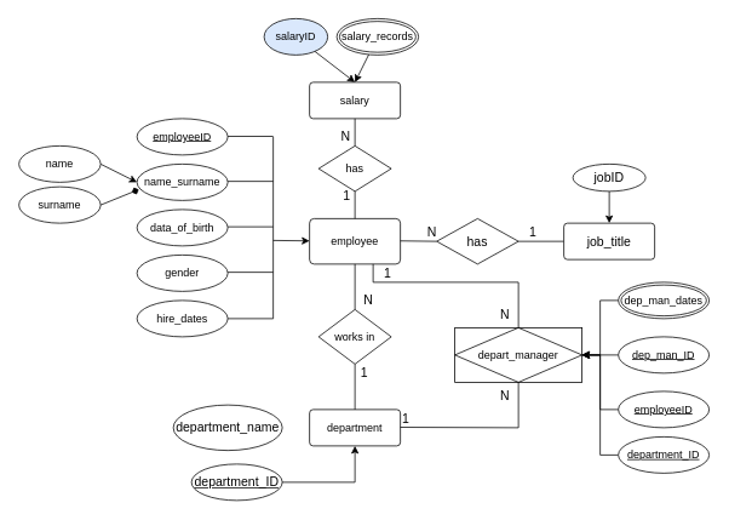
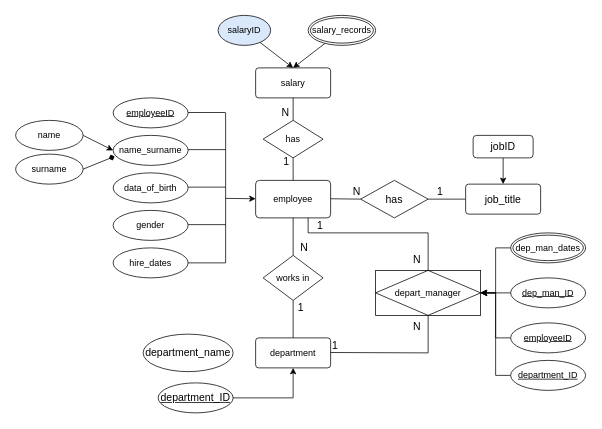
  <mxCell id="0" />
  <mxCell id="1" parent="0" />
  <mxCell id="2" value="employeeID" style="ellipse;whiteSpace=wrap;html=1;align=center;fontStyle=4;" vertex="1" parent="1"><mxGeometry x="150" width="100" height="40" as="geometry" y="130" /></mxCell>
  <mxCell id="3" value="gender" style="ellipse;whiteSpace=wrap;html=1;align=center;" vertex="1" parent="1"><mxGeometry x="150" y="280" width="100" height="40" as="geometry" /></mxCell>
  <mxCell id="4" value="data_of_birth" style="ellipse;whiteSpace=wrap;html=1;align=center;" vertex="1" parent="1"><mxGeometry x="150" y="230" width="100" height="40" as="geometry" /></mxCell>
  <mxCell id="5" value="name_surname" style="ellipse;whiteSpace=wrap;html=1;align=center;" vertex="1" parent="1"><mxGeometry x="150" y="180" width="100" height="40" as="geometry" /></mxCell>
  <mxCell id="6" style="edgeStyle=none;rounded=0;orthogonalLoop=1;jettySize=auto;html=1;exitX=1;exitY=1;exitDx=0;exitDy=0;" edge="1" parent="1"><mxGeometry relative="1" as="geometry"><mxPoint x="450" y="290" as="sourcePoint" /><mxPoint x="450" y="290" as="targetPoint" /></mxGeometry></mxCell>
  <mxCell id="7" value="department" style="rounded=1;arcSize=10;whiteSpace=wrap;html=1;align=center;" vertex="1" parent="1"><mxGeometry x="340" y="450" width="100" height="40" as="geometry" /></mxCell>
  <mxCell id="8" value="employee" style="rounded=1;arcSize=10;whiteSpace=wrap;html=1;align=center;" vertex="1" parent="1"><mxGeometry x="340" y="240" width="100" height="50" as="geometry" /></mxCell>
  <mxCell id="9" value="works in" style="shape=rhombus;perimeter=rhombusPerimeter;whiteSpace=wrap;html=1;align=center;" vertex="1" parent="1"><mxGeometry x="350" y="340" width="80" height="60" as="geometry" /></mxCell>
  <mxCell id="10" value="" style="endArrow=none;html=1;rounded=0;exitX=0.5;exitY=0;exitDx=0;exitDy=0;entryX=0.5;entryY=1;entryDx=0;entryDy=0;" edge="1" parent="1" source="7" target="9"><mxGeometry relative="1" as="geometry"><mxPoint x="520" y="370" as="sourcePoint" /><mxPoint x="380" y="410" as="targetPoint" /></mxGeometry></mxCell>
  <mxCell id="11" value="" style="endArrow=none;html=1;rounded=0;fontSize=14;entryX=0.5;entryY=1;entryDx=0;entryDy=0;exitX=0.5;exitY=0;exitDx=0;exitDy=0;" edge="1" parent="1" source="9" target="8"><mxGeometry width="50" height="50" relative="1" as="geometry"><mxPoint x="390" y="340" as="sourcePoint" /><mxPoint x="390" y="300" as="targetPoint" /></mxGeometry></mxCell>
  <mxCell id="12" value="&lt;span style=&quot;font-size: 14px;&quot;&gt;N&lt;/span&gt;" style="resizable=0;html=1;align=right;verticalAlign=bottom;" connectable="0" vertex="1" parent="1"><mxGeometry x="410" y="340" as="geometry" /></mxCell>
  <mxCell id="13" value="" style="endArrow=none;html=1;rounded=0;fontSize=14;exitX=1;exitY=0.5;exitDx=0;exitDy=0;entryX=0;entryY=0.5;entryDx=0;entryDy=0;" edge="1" parent="1"><mxGeometry width="50" height="50" relative="1" as="geometry"><mxPoint x="570" y="265" as="sourcePoint" /><mxPoint x="620" y="265" as="targetPoint" /></mxGeometry></mxCell>
  <mxCell id="14" value="" style="endArrow=none;html=1;rounded=0;fontSize=14;exitX=1;exitY=0.5;exitDx=0;exitDy=0;" edge="1" parent="1"><mxGeometry width="50" height="50" relative="1" as="geometry"><mxPoint x="440" y="264.5" as="sourcePoint" /><mxPoint x="480" y="265" as="targetPoint" /></mxGeometry></mxCell>
  <mxCell id="15" value="&lt;span style=&quot;font-size: 14px;&quot;&gt;1&lt;/span&gt;" style="resizable=0;html=1;align=right;verticalAlign=bottom;" connectable="0" vertex="1" parent="1"><mxGeometry x="590" y="265" as="geometry" /></mxCell>
  <mxCell id="16" value="&lt;span style=&quot;font-size: 14px;&quot;&gt;N&lt;/span&gt;" style="resizable=0;html=1;align=right;verticalAlign=bottom;" connectable="0" vertex="1" parent="1"><mxGeometry x="480" y="265" as="geometry" /></mxCell>
  <mxCell id="17" value="has" style="shape=rhombus;perimeter=rhombusPerimeter;whiteSpace=wrap;html=1;align=center;fontSize=14;" vertex="1" parent="1"><mxGeometry x="480" y="240" width="90" height="50" as="geometry" /></mxCell>
  <mxCell id="18" value="job_title" style="rounded=1;arcSize=10;whiteSpace=wrap;html=1;align=center;fontSize=14;" vertex="1" parent="1"><mxGeometry x="620" y="245" width="100" height="40" as="geometry" /></mxCell>
  <mxCell id="19" value="" style="edgeStyle=none;rounded=0;orthogonalLoop=1;jettySize=auto;html=1;fontSize=14;" edge="1" parent="1" source="20" target="18"><mxGeometry relative="1" as="geometry" /></mxCell>
- <mxCell id="20" value="jobID" style="ellipse;whiteSpace=wrap;html=1;align=center;fontSize=14;" vertex="1" parent="1"><mxGeometry x="630" y="180" width="80" height="30" as="geometry" /></mxCell>
+ <mxCell id="20" value="jobID" style="whiteSpace=wrap;html=1;align=center;fontSize=14;rounded=1;" vertex="1" parent="1"><mxGeometry x="630" y="180" width="80" height="30" as="geometry" /></mxCell>
  <mxCell id="21" value="1" style="text;html=1;align=center;verticalAlign=middle;resizable=0;points=[];autosize=1;strokeColor=none;fillColor=none;fontSize=14;" vertex="1" parent="1"><mxGeometry x="385" y="395" width="30" height="30" as="geometry" /></mxCell>
  <mxCell id="22" value="department_name" style="ellipse;whiteSpace=wrap;html=1;align=center;fontSize=14;" vertex="1" parent="1"><mxGeometry y="445" width="120" height="50" as="geometry" x="190" /></mxCell>
  <mxCell id="23" style="edgeStyle=none;rounded=0;orthogonalLoop=1;jettySize=auto;html=1;exitX=1;exitY=0.5;exitDx=0;exitDy=0;entryX=0.5;entryY=1;entryDx=0;entryDy=0;fontSize=14;" edge="1" parent="1" source="24" target="7"><mxGeometry relative="1" as="geometry"><Array as="points"><mxPoint x="390" y="530" /></Array></mxGeometry></mxCell>
  <mxCell id="24" value="department_ID" style="ellipse;whiteSpace=wrap;html=1;align=center;fontStyle=4;fontSize=14;" vertex="1" parent="1"><mxGeometry x="210" y="510" width="100" height="40" as="geometry" /></mxCell>
  <mxCell id="25" value="depart_manager" style="shape=associativeEntity;whiteSpace=wrap;html=1;align=center;fontSize=12;" vertex="1" parent="1"><mxGeometry x="500" y="360" width="140" height="60" as="geometry" /></mxCell>
  <mxCell id="26" value="" style="endArrow=none;html=1;rounded=0;fontSize=12;entryX=0.5;entryY=1;entryDx=0;entryDy=0;" edge="1" parent="1" target="25"><mxGeometry relative="1" as="geometry"><mxPoint x="440" y="469.5" as="sourcePoint" /><mxPoint x="500" y="470" as="targetPoint" /><Array as="points"><mxPoint x="570" y="470" /></Array></mxGeometry></mxCell>
  <mxCell id="27" value="" style="endArrow=none;html=1;rounded=0;fontSize=12;exitX=0.5;exitY=0;exitDx=0;exitDy=0;" edge="1" parent="1" source="25"><mxGeometry relative="1" as="geometry"><mxPoint x="640" y="469.5" as="sourcePoint" /><mxPoint x="410" y="310" as="targetPoint" /><Array as="points"><mxPoint x="570" y="310" /></Array></mxGeometry></mxCell>
  <mxCell id="28" value="N" style="text;html=1;align=center;verticalAlign=middle;resizable=0;points=[];autosize=1;strokeColor=none;fillColor=none;fontSize=14;" vertex="1" parent="1"><mxGeometry x="540" y="330" width="30" height="30" as="geometry" /></mxCell>
  <mxCell id="29" value="N" style="text;html=1;align=center;verticalAlign=middle;resizable=0;points=[];autosize=1;strokeColor=none;fillColor=none;fontSize=14;" vertex="1" parent="1"><mxGeometry x="540" y="420" width="30" height="30" as="geometry" /></mxCell>
  <mxCell id="30" value="&lt;span style=&quot;font-size: 14px;&quot;&gt;1&lt;/span&gt;" style="resizable=0;html=1;align=right;verticalAlign=bottom;" connectable="0" vertex="1" parent="1"><mxGeometry x="430" y="310" as="geometry" /></mxCell>
  <mxCell id="31" value="&lt;span style=&quot;font-size: 14px;&quot;&gt;1&lt;/span&gt;" style="resizable=0;html=1;align=right;verticalAlign=bottom;" connectable="0" vertex="1" parent="1"><mxGeometry x="450" y="470" as="geometry" /></mxCell>
  <mxCell id="32" value="" style="endArrow=none;html=1;rounded=0;fontSize=12;" edge="1" parent="1"><mxGeometry width="50" height="50" relative="1" as="geometry"><mxPoint x="410" y="310" as="sourcePoint" /><mxPoint x="410" y="290" as="targetPoint" /></mxGeometry></mxCell>
  <mxCell id="33" style="edgeStyle=none;rounded=0;orthogonalLoop=1;jettySize=auto;html=1;exitX=0;exitY=0.5;exitDx=0;exitDy=0;entryX=1;entryY=0.5;entryDx=0;entryDy=0;fontSize=12;" edge="1" parent="1" source="34" target="25"><mxGeometry relative="1" as="geometry" /></mxCell>
  <mxCell id="34" value="dep_man_ID" style="ellipse;whiteSpace=wrap;html=1;align=center;fontStyle=4;fontSize=12;" vertex="1" parent="1"><mxGeometry x="680" y="370" width="100" height="40" as="geometry" /></mxCell>
  <mxCell id="35" style="edgeStyle=none;rounded=0;orthogonalLoop=1;jettySize=auto;html=1;exitX=0;exitY=0.5;exitDx=0;exitDy=0;fontSize=12;entryX=1;entryY=0.5;entryDx=0;entryDy=0;" edge="1" parent="1" source="36" target="25"><mxGeometry relative="1" as="geometry"><mxPoint x="660" y="390" as="targetPoint" /><Array as="points"><mxPoint x="660" y="330" /><mxPoint x="660" y="390" /></Array></mxGeometry></mxCell>
  <mxCell id="36" value="dep_man_dates" style="ellipse;shape=doubleEllipse;margin=3;whiteSpace=wrap;html=1;align=center;fontSize=12;" vertex="1" parent="1"><mxGeometry x="680" y="310" width="100" height="40" as="geometry" /></mxCell>
  <mxCell id="37" style="edgeStyle=none;rounded=0;orthogonalLoop=1;jettySize=auto;html=1;exitX=0;exitY=0.5;exitDx=0;exitDy=0;fontSize=12;entryX=1;entryY=0.5;entryDx=0;entryDy=0;" edge="1" parent="1" source="38" target="25"><mxGeometry relative="1" as="geometry"><mxPoint x="660" y="390" as="targetPoint" /><Array as="points"><mxPoint x="660" y="450" /><mxPoint x="660" y="390" /></Array></mxGeometry></mxCell>
  <mxCell id="38" value="employeeID" style="ellipse;whiteSpace=wrap;html=1;align=center;fontStyle=4;" vertex="1" parent="1"><mxGeometry x="680" y="430" width="100" height="40" as="geometry" /></mxCell>
  <mxCell id="39" style="edgeStyle=none;rounded=0;orthogonalLoop=1;jettySize=auto;html=1;exitX=1;exitY=0.5;exitDx=0;exitDy=0;fontSize=12;entryX=0.02;entryY=0.7;entryDx=0;entryDy=0;entryPerimeter=0;endArrow=diamond;" edge="1" parent="1" source="40" target="5"><mxGeometry relative="1" as="geometry"><mxPoint x="150" y="200" as="targetPoint" /></mxGeometry></mxCell>
  <mxCell id="40" value="surname" style="ellipse;whiteSpace=wrap;html=1;align=center;fontSize=12;" vertex="1" parent="1"><mxGeometry x="20" y="205" width="90" height="40" as="geometry" /></mxCell>
  <mxCell id="41" value="" style="edgeStyle=none;rounded=0;orthogonalLoop=1;jettySize=auto;html=1;fontSize=12;entryX=0;entryY=0.5;entryDx=0;entryDy=0;exitX=1;exitY=0.5;exitDx=0;exitDy=0;" edge="1" parent="1" source="42" target="5"><mxGeometry relative="1" as="geometry"><mxPoint x="150" y="200" as="targetPoint" /></mxGeometry></mxCell>
  <mxCell id="42" value="name" style="ellipse;whiteSpace=wrap;html=1;align=center;fontSize=12;" vertex="1" parent="1"><mxGeometry x="20" y="160" width="90" height="40" as="geometry" /></mxCell>
  <mxCell id="43" style="edgeStyle=none;rounded=0;orthogonalLoop=1;jettySize=auto;html=1;exitX=0;exitY=0.5;exitDx=0;exitDy=0;entryX=1;entryY=0.5;entryDx=0;entryDy=0;fontSize=12;" edge="1" parent="1" source="44" target="25"><mxGeometry relative="1" as="geometry"><Array as="points"><mxPoint x="660" y="500" /><mxPoint x="660" y="390" /></Array></mxGeometry></mxCell>
  <mxCell id="44" value="department_ID" style="ellipse;whiteSpace=wrap;html=1;align=center;fontStyle=4;" vertex="1" parent="1"><mxGeometry x="680" y="480" width="100" height="40" as="geometry" /></mxCell>
  <mxCell id="45" value="hire_dates" style="ellipse;whiteSpace=wrap;html=1;align=center;fontSize=12;" vertex="1" parent="1"><mxGeometry x="150" y="330" width="100" height="40" as="geometry" /></mxCell>
  <mxCell id="46" value="salary" style="whiteSpace=wrap;html=1;rounded=1;arcSize=10;" vertex="1" parent="1"><mxGeometry x="340" y="90" width="100" height="40" as="geometry" /></mxCell>
  <mxCell id="47" value="has" style="shape=rhombus;perimeter=rhombusPerimeter;whiteSpace=wrap;html=1;align=center;fontSize=12;" vertex="1" parent="1"><mxGeometry x="350" y="160" width="80" height="50" as="geometry" /></mxCell>
  <mxCell id="48" value="" style="endArrow=none;html=1;rounded=0;fontSize=12;exitX=0.5;exitY=0;exitDx=0;exitDy=0;entryX=0.5;entryY=1;entryDx=0;entryDy=0;" edge="1" parent="1" source="47" target="46"><mxGeometry width="50" height="50" relative="1" as="geometry"><mxPoint x="470" y="320" as="sourcePoint" /><mxPoint x="520" y="270" as="targetPoint" /></mxGeometry></mxCell>
  <mxCell id="49" value="" style="endArrow=none;html=1;rounded=0;fontSize=12;exitX=0.5;exitY=1;exitDx=0;exitDy=0;" edge="1" parent="1" source="47"><mxGeometry width="50" height="50" relative="1" as="geometry"><mxPoint x="400" y="170" as="sourcePoint" /><mxPoint x="390" y="240" as="targetPoint" /><Array as="points"><mxPoint x="390" y="240" /></Array></mxGeometry></mxCell>
  <mxCell id="50" value="&lt;span style=&quot;font-size: 14px;&quot;&gt;N&lt;/span&gt;" style="resizable=0;html=1;align=right;verticalAlign=bottom;" connectable="0" vertex="1" parent="1"><mxGeometry x="385" y="160" as="geometry" /></mxCell>
  <mxCell id="51" value="&lt;span style=&quot;font-size: 14px;&quot;&gt;1&lt;/span&gt;" style="resizable=0;html=1;align=right;verticalAlign=bottom;" connectable="0" vertex="1" parent="1"><mxGeometry x="385" y="225" as="geometry" /></mxCell>
  <mxCell id="52" value="" style="endArrow=classic;html=1;rounded=0;fontSize=14;" edge="1" parent="1"><mxGeometry width="50" height="50" relative="1" as="geometry"><mxPoint x="300" y="264" as="sourcePoint" /><mxPoint x="340" y="264.5" as="targetPoint" /></mxGeometry></mxCell>
  <mxCell id="53" value="" style="group" vertex="1" connectable="0" parent="1"><mxGeometry x="250" y="149.5" width="50" height="200.5" as="geometry" /></mxCell>
  <mxCell id="54" value="" style="endArrow=none;html=1;rounded=0;fontSize=14;" edge="1" parent="53"><mxGeometry width="50" height="50" relative="1" as="geometry"><mxPoint x="50" y="200.5" as="sourcePoint" /><mxPoint x="50" y="0.5" as="targetPoint" /></mxGeometry></mxCell>
  <mxCell id="55" value="" style="endArrow=none;html=1;rounded=0;fontSize=14;" edge="1" parent="53"><mxGeometry width="50" height="50" relative="1" as="geometry"><mxPoint as="sourcePoint" /><mxPoint x="50" as="targetPoint" /></mxGeometry></mxCell>
  <mxCell id="56" value="" style="endArrow=none;html=1;rounded=0;fontSize=14;" edge="1" parent="53"><mxGeometry width="50" height="50" relative="1" as="geometry"><mxPoint y="49.5" as="sourcePoint" /><mxPoint x="50" y="49.5" as="targetPoint" /></mxGeometry></mxCell>
  <mxCell id="57" value="" style="endArrow=none;html=1;rounded=0;fontSize=14;" edge="1" parent="53"><mxGeometry width="50" height="50" relative="1" as="geometry"><mxPoint y="99.5" as="sourcePoint" /><mxPoint x="50" y="99.5" as="targetPoint" /></mxGeometry></mxCell>
  <mxCell id="58" value="" style="endArrow=none;html=1;rounded=0;fontSize=14;" edge="1" parent="53"><mxGeometry width="50" height="50" relative="1" as="geometry"><mxPoint y="149.5" as="sourcePoint" /><mxPoint x="50" y="149.5" as="targetPoint" /></mxGeometry></mxCell>
  <mxCell id="59" value="" style="endArrow=none;html=1;rounded=0;fontSize=14;" edge="1" parent="53"><mxGeometry width="50" height="50" relative="1" as="geometry"><mxPoint y="200.5" as="sourcePoint" /><mxPoint x="50" y="200.5" as="targetPoint" /></mxGeometry></mxCell>
  <mxCell id="60" value="" style="edgeStyle=none;rounded=0;orthogonalLoop=1;jettySize=auto;html=1;fontSize=12;entryX=0.5;entryY=0;entryDx=0;entryDy=0;" edge="1" parent="1" source="61" target="46"><mxGeometry relative="1" as="geometry"><mxPoint x="355" y="60" as="targetPoint" /></mxGeometry></mxCell>
  <mxCell id="61" value="salaryID" style="ellipse;whiteSpace=wrap;html=1;align=center;fontSize=12;fillColor=#dae8fc;" vertex="1" parent="1"><mxGeometry x="290" y="20" width="70" height="40" as="geometry" /></mxCell>
  <mxCell id="62" value="" style="edgeStyle=none;rounded=0;orthogonalLoop=1;jettySize=auto;html=1;fontSize=12;entryX=0.5;entryY=0;entryDx=0;entryDy=0;" edge="1" parent="1" source="63" target="46"><mxGeometry relative="1" as="geometry" /></mxCell>
- <mxCell id="63" value="salary_records" style="ellipse;shape=doubleEllipse;margin=3;whiteSpace=wrap;html=1;align=center;fontSize=12;" vertex="1" parent="1"><mxGeometry x="370" y="20" width="90" height="40" as="geometry" /></mxCell>
+ <mxCell id="63" value="salary_records" style="ellipse;shape=doubleEllipse;margin=3;whiteSpace=wrap;html=1;align=center;fontSize=12;" vertex="1" parent="1"><mxGeometry x="410" y="20" width="90" height="40" as="geometry" /></mxCell>
